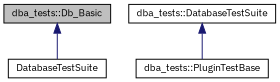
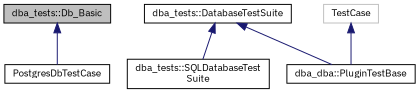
  digraph {
    fontname="IBM Plex Sans"
    node [color=black fillcolor=white fontname="IBM Plex Sans" fontsize=10 shape=record style=filled]
    edge [color=midnightblue dir=back fontname="IBM Plex Sans" fontsize=10 labelfontname=Helvetica labelfontsize=10 style=solid]
    n1 [fillcolor=grey75 fontcolor=black height=0.2 label="dba_tests::Db_Basic" width=0.4]
-   n2 [height=0.2 label=DatabaseTestSuite width=0.4]
+   n2 [height=0.2 label=PostgresDbTestCase width=0.4]
+   n3 [height=0.2 label="dba_tests::SQLDatabaseTest\lSuite" width=0.4]
    n4 [height=0.2 label="dba_tests::DatabaseTestSuite" width=0.4]
-   n5 [height=0.2 label="dba_tests::PluginTestBase" width=0.4]
+   n5 [height=0.2 label="dba_dba::PluginTestBase" width=0.4]
+   n6 [color=grey75 height=0.2 label=TestCase width=0.4]
    n1 -> n2
+   n4 -> n3
    n4 -> n5
+   n6 -> n5
  }
